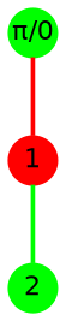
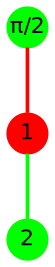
  graph {
    fontname="DejaVu Sans"
    node [color=green fixedsize=true fontname="DejaVu Sans" fontsize=12 shape=circle style=filled]
    edge [penwidth=2.0 fontname="DejaVu Sans"]
-   n1 [height=0.3 label="π/0" width=0.3]
+   n1 [height=0.3 label="π/2" width=0.3]
    1 [color=red height=0.3 width=0.3]
    2 [height=0.3 width=0.3]
    n1 -- 1 [color=red]
    1 -- 2 [color=green]
  }
